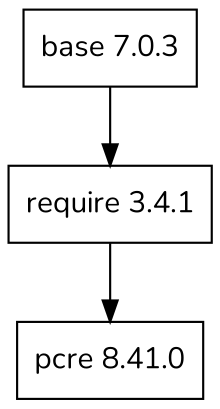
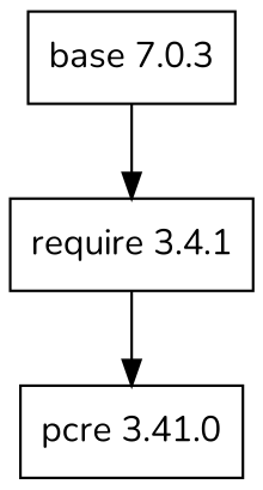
  digraph {
    fontname=Nunito
    node [fontname=Nunito shape=record]
    edge [fontname=Nunito]
    n1 [label="base 7.0.3"]
    n2 [label="require 3.4.1"]
-   n3 [label="pcre 8.41.0"]
+   n3 [label="pcre 3.41.0"]
    n1 -> n2
    n2 -> n3
  }
